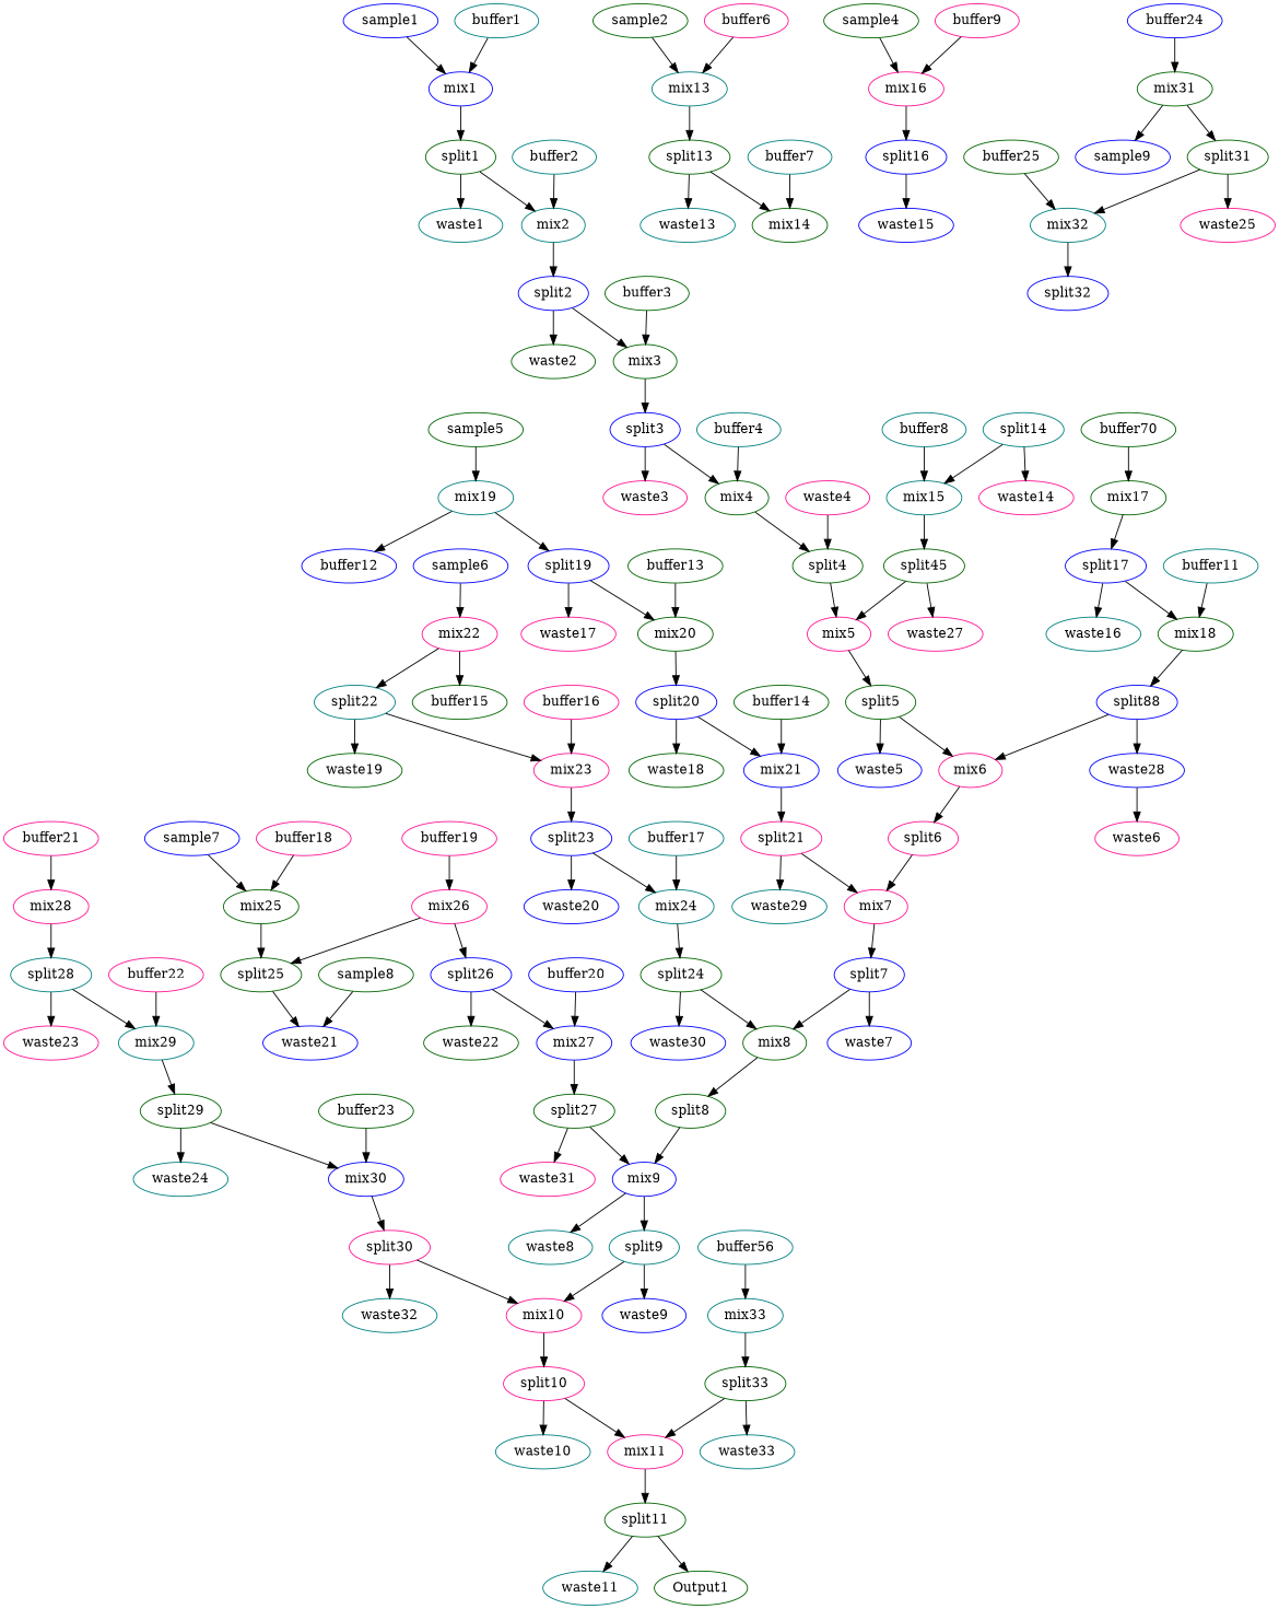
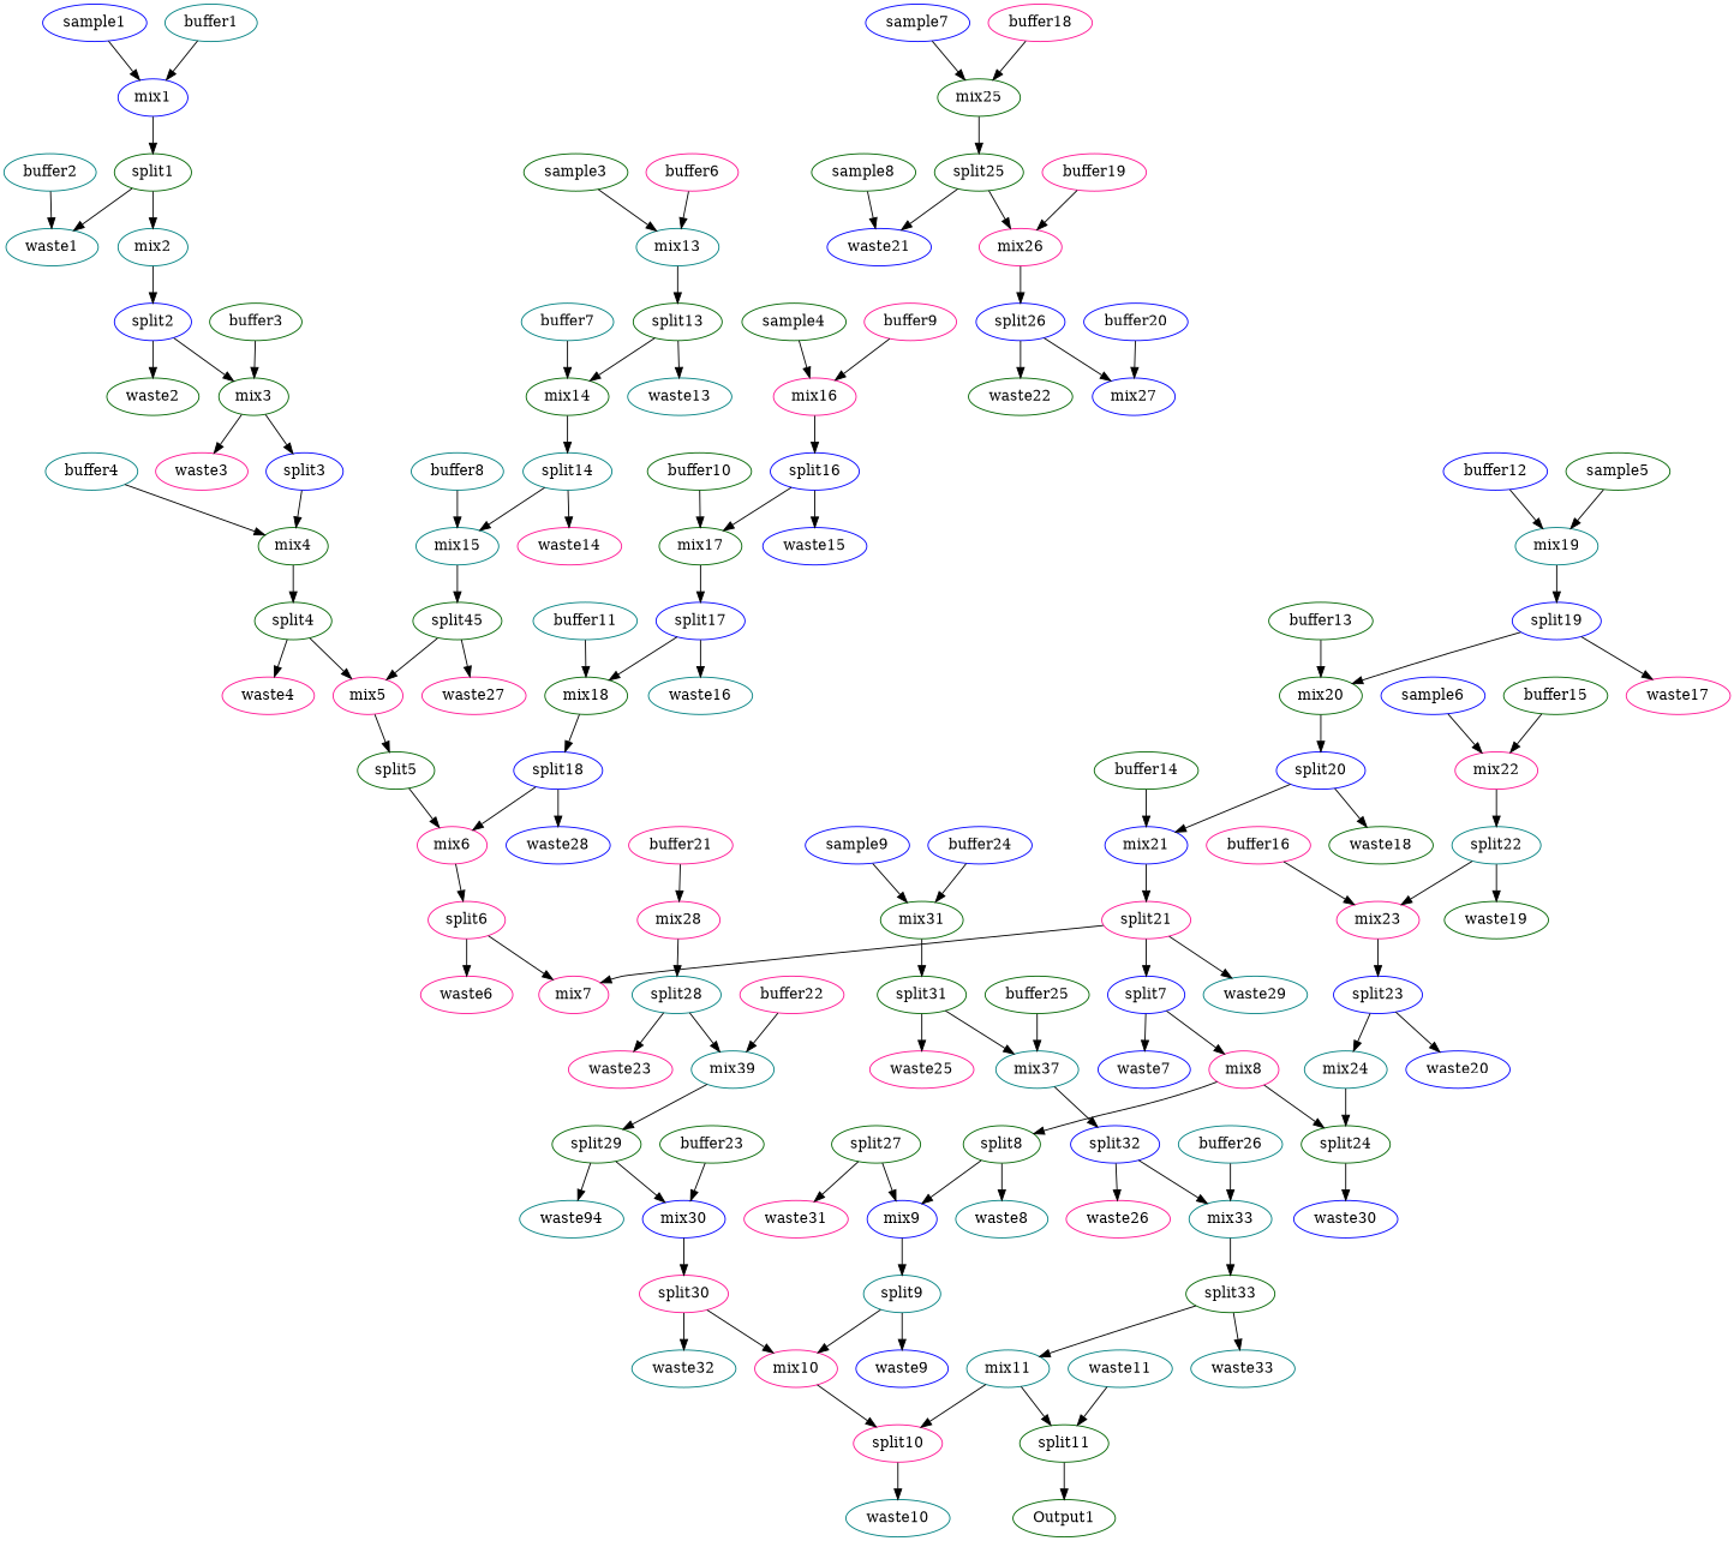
  digraph {
    node [color=darkgreen]
    n1 [color=blue label=sample1]
    n2 [color=blue label=mix1]
    n3 [label=split1]
    n4 [color=teal label=buffer1]
    n5 [color=teal label=waste1]
    n6 [color=teal label=mix2]
    n7 [color=blue label=split2]
    n8 [color=teal label=buffer2]
    n9 [label=waste2]
    n10 [label=mix3]
    n11 [color=blue label=split3]
    n12 [label=buffer3]
    n13 [color=deeppink label=waste3]
    n14 [label=mix4]
    n15 [label=split4]
    n16 [color=teal label=buffer4]
    n17 [color=deeppink label=waste4]
    n18 [color=deeppink label=mix5]
    n19 [label=split5]
-   n20 [color=blue label=waste5]
    n21 [color=deeppink label=mix6]
    n22 [color=deeppink label=split6]
    n23 [color=deeppink label=waste6]
    n24 [color=deeppink label=mix7]
    n25 [color=blue label=split7]
    n26 [color=blue label=waste7]
-   n27 [label=mix8]
+   n27 [color=deeppink label=mix8]
    n28 [label=split8]
    n29 [color=teal label=waste8]
    n30 [color=blue label=mix9]
    n31 [color=teal label=split9]
    n32 [color=blue label=waste9]
    n33 [color=deeppink label=mix10]
    n34 [color=deeppink label=split10]
    n35 [color=teal label=waste10]
-   n36 [color=deeppink label=mix11]
+   n36 [color=teal label=mix11]
    n37 [label=split11]
    n38 [color=teal label=waste11]
    n39 [label=Output1]
-   n40 [label=sample2]
+   n40 [label=sample3]
    n41 [color=teal label=mix13]
    n42 [label=split13]
    n43 [color=teal label=waste13]
    n44 [label=mix14]
    n45 [color=deeppink label=buffer6]
    n46 [color=teal label=split14]
    n47 [color=deeppink label=waste14]
    n48 [color=teal label=mix15]
    n49 [color=teal label=buffer7]
    n50 [label=split45]
    n51 [color=deeppink label=waste27]
    n52 [color=teal label=buffer8]
    n53 [label=sample4]
    n54 [color=deeppink label=mix16]
    n55 [color=blue label=split16]
    n56 [color=blue label=waste15]
    n57 [label=mix17]
    n58 [color=deeppink label=buffer9]
    n59 [color=blue label=split17]
    n60 [color=teal label=waste16]
    n61 [label=mix18]
-   n62 [label=buffer70]
-   n63 [color=blue label=split88]
+   n62 [label=buffer10]
+   n63 [color=blue label=split18]
    n64 [color=blue label=waste28]
    n65 [color=teal label=buffer11]
    n66 [label=sample5]
    n67 [color=teal label=mix19]
    n68 [color=blue label=split19]
    n69 [color=deeppink label=waste17]
    n70 [label=mix20]
    n71 [color=blue label=buffer12]
    n72 [color=blue label=split20]
    n73 [label=waste18]
    n74 [color=blue label=mix21]
    n75 [label=buffer13]
    n76 [color=deeppink label=split21]
    n77 [color=teal label=waste29]
    n78 [label=buffer14]
    n79 [color=blue label=sample6]
    n80 [color=deeppink label=mix22]
    n81 [color=teal label=split22]
    n82 [label=waste19]
    n83 [color=deeppink label=mix23]
    n84 [label=buffer15]
    n85 [color=blue label=split23]
    n86 [color=blue label=waste20]
    n87 [color=teal label=mix24]
    n88 [color=deeppink label=buffer16]
    n89 [label=split24]
    n90 [color=blue label=waste30]
-   n91 [color=teal label=buffer17]
    n92 [color=blue label=sample7]
    n93 [label=mix25]
    n94 [label=split25]
    n95 [color=blue label=waste21]
    n96 [color=deeppink label=mix26]
    n97 [color=deeppink label=buffer18]
    n98 [color=blue label=split26]
    n99 [label=waste22]
    n100 [color=blue label=mix27]
    n101 [color=deeppink label=buffer19]
    n102 [label=split27]
    n103 [color=deeppink label=waste31]
    n104 [color=blue label=buffer20]
    n105 [label=sample8]
    n106 [color=deeppink label=mix28]
    n107 [color=teal label=split28]
    n108 [color=deeppink label=waste23]
-   n109 [color=teal label=mix29]
+   n109 [color=teal label=mix39]
    n110 [color=deeppink label=buffer21]
    n111 [label=split29]
-   n112 [color=teal label=waste24]
+   n112 [color=teal label=waste94]
    n113 [color=blue label=mix30]
    n114 [color=deeppink label=buffer22]
    n115 [color=deeppink label=split30]
    n116 [color=teal label=waste32]
    n117 [label=buffer23]
    n118 [color=blue label=sample9]
    n119 [label=mix31]
    n120 [label=split31]
    n121 [color=deeppink label=waste25]
-   n122 [color=teal label=mix32]
+   n122 [color=teal label=mix37]
    n123 [color=blue label=buffer24]
    n124 [color=blue label=split32]
+   n125 [color=deeppink label=waste26]
    n126 [color=teal label=mix33]
    n127 [label=buffer25]
    n128 [label=split33]
    n129 [color=teal label=waste33]
-   n130 [color=teal label=buffer56]
+   n130 [color=teal label=buffer26]
    n1 -> n2
    n2 -> n3
    n3 -> n5
    n3 -> n6
    n4 -> n2
    n6 -> n7
    n7 -> n9
    n7 -> n10
-   n8 -> n6
+   n8 -> n5
    n10 -> n11
-   n11 -> n13
+   n10 -> n13
    n11 -> n14
    n12 -> n10
    n14 -> n15
-   n17 -> n15
+   n15 -> n17
    n15 -> n18
    n16 -> n14
    n18 -> n19
-   n19 -> n20
    n19 -> n21
    n21 -> n22
-   n64 -> n23
+   n22 -> n23
    n22 -> n24
-   n24 -> n25
+   n76 -> n25
    n25 -> n26
    n25 -> n27
    n27 -> n28
-   n30 -> n29
+   n28 -> n29
    n28 -> n30
    n30 -> n31
    n31 -> n32
    n31 -> n33
    n33 -> n34
    n34 -> n35
-   n34 -> n36
+   n36 -> n34
    n36 -> n37
-   n37 -> n38
+   n38 -> n37
    n37 -> n39
    n40 -> n41
    n41 -> n42
    n42 -> n43
    n42 -> n44
+   n44 -> n46
    n45 -> n41
    n46 -> n47
    n46 -> n48
    n48 -> n50
    n49 -> n44
    n50 -> n18
    n50 -> n51
    n52 -> n48
    n53 -> n54
    n54 -> n55
    n55 -> n56
+   n55 -> n57
    n57 -> n59
    n58 -> n54
    n59 -> n60
    n59 -> n61
    n61 -> n63
    n62 -> n57
    n63 -> n21
    n63 -> n64
    n65 -> n61
    n66 -> n67
    n67 -> n68
    n68 -> n69
    n68 -> n70
    n70 -> n72
-   n67 -> n71
+   n71 -> n67
    n72 -> n73
    n72 -> n74
    n74 -> n76
    n75 -> n70
    n76 -> n24
    n76 -> n77
    n78 -> n74
    n79 -> n80
    n80 -> n81
    n81 -> n82
    n81 -> n83
    n83 -> n85
-   n80 -> n84
+   n84 -> n80
    n85 -> n86
    n85 -> n87
    n87 -> n89
    n88 -> n83
-   n89 -> n27
+   n27 -> n89
    n89 -> n90
-   n91 -> n87
    n92 -> n93
    n93 -> n94
    n94 -> n95
-   n96 -> n94
+   n94 -> n96
    n96 -> n98
    n97 -> n93
    n98 -> n99
    n98 -> n100
-   n100 -> n102
    n101 -> n96
    n102 -> n30
    n102 -> n103
    n104 -> n100
    n105 -> n95
    n106 -> n107
    n107 -> n108
    n107 -> n109
    n109 -> n111
    n110 -> n106
    n111 -> n112
    n111 -> n113
    n113 -> n115
    n114 -> n109
    n115 -> n33
    n115 -> n116
    n117 -> n113
-   n119 -> n118
+   n118 -> n119
    n119 -> n120
    n120 -> n121
    n120 -> n122
    n122 -> n124
    n123 -> n119
+   n124 -> n125
+   n124 -> n126
    n126 -> n128
    n127 -> n122
    n128 -> n36
    n128 -> n129
    n130 -> n126
  }
